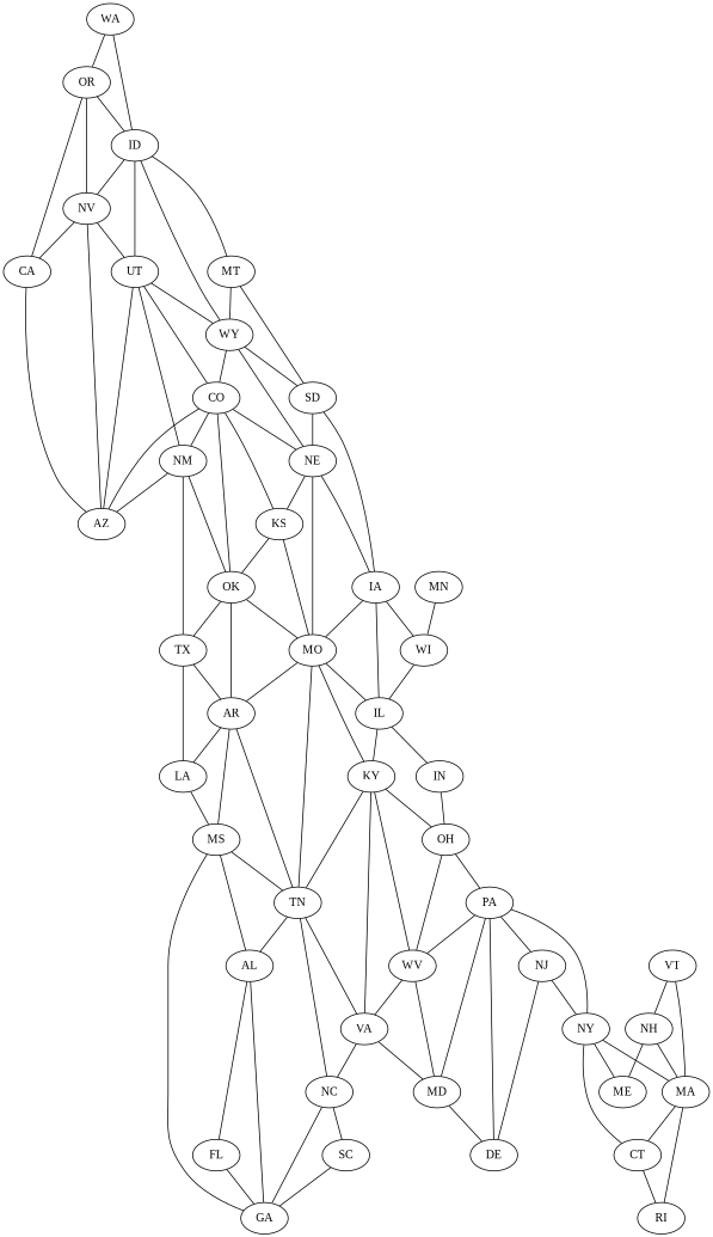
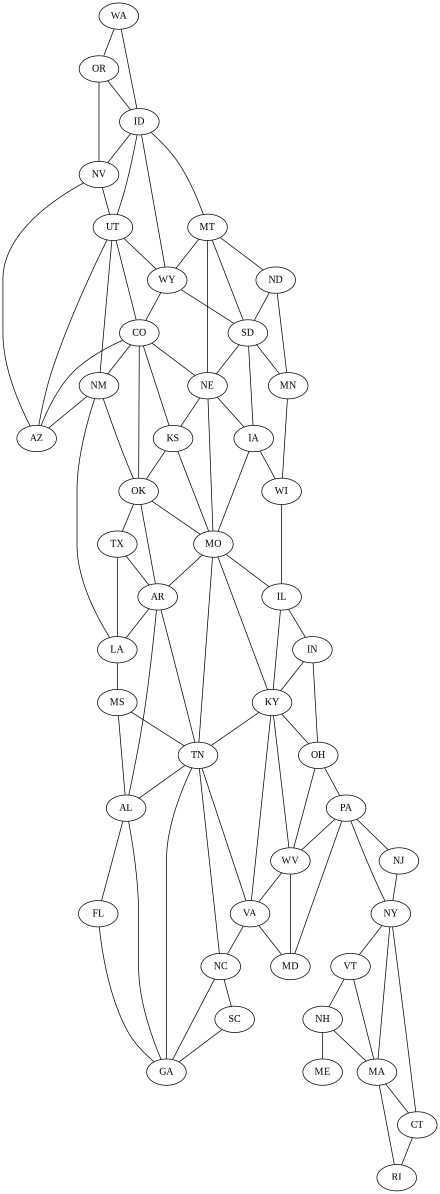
  graph {
    fontname="Liberation Serif"
    node [fontname="Liberation Serif"]
    edge [fontname="Liberation Serif"]
    WA
    OR
    ID
-   CA
    NV
    UT
    WY
    MT
    AZ
    CO
    NM
    SD
    NE
    KS
    OK
    TX
+   ND
    MN
    IA
    MO
    AR
    LA
    WI
    IL
    KY
    TN
    MS
    IN
    OH
    WV
    VA
    AL
    GA
    NC
    FL
    PA
    MD
    NY
    NJ
-   DE
    SC
    VT
    MA
    CT
    NH
    RI
    ME
    WA -- OR
    WA -- ID
    OR -- ID
-   OR -- CA
    OR -- NV
    ID -- NV
    ID -- UT
    ID -- WY
    ID -- MT
-   CA -- AZ
-   NV -- CA
    NV -- UT
    NV -- AZ
    UT -- WY
    UT -- AZ
    UT -- CO
    UT -- NM
    WY -- CO
    WY -- SD
-   WY -- NE
+   MT -- NE
    MT -- WY
    MT -- SD
+   MT -- ND
    CO -- AZ
    CO -- NM
    CO -- NE
    CO -- KS
    CO -- OK
    NM -- AZ
    NM -- OK
-   NM -- TX
+   NM -- LA
    SD -- NE
+   SD -- MN
    SD -- IA
    NE -- KS
    NE -- IA
    NE -- MO
    KS -- OK
    KS -- MO
    OK -- TX
    OK -- MO
    OK -- AR
    TX -- AR
    TX -- LA
+   ND -- SD
+   ND -- MN
    MN -- WI
    IA -- MO
    IA -- WI
-   IA -- IL
    MO -- AR
    MO -- IL
    MO -- KY
    MO -- TN
    AR -- LA
    AR -- TN
-   AR -- MS
+   AR -- AL
    LA -- MS
    WI -- IL
    IL -- KY
    IL -- IN
    KY -- TN
    KY -- OH
    KY -- WV
    KY -- VA
    TN -- VA
    TN -- AL
-   MS -- GA
+   TN -- GA
    TN -- NC
    MS -- TN
    MS -- AL
+   IN -- KY
    IN -- OH
    OH -- WV
    OH -- PA
    WV -- VA
    WV -- MD
    VA -- NC
    VA -- MD
    AL -- GA
    AL -- FL
    NC -- GA
    NC -- SC
    FL -- GA
    PA -- WV
    PA -- MD
    PA -- NY
    PA -- NJ
-   PA -- DE
-   MD -- DE
-   NY -- ME
+   NY -- VT
    NY -- MA
    NY -- CT
    NJ -- NY
-   NJ -- DE
    SC -- GA
    VT -- MA
    VT -- NH
    MA -- CT
    MA -- RI
    CT -- RI
    NH -- MA
    NH -- ME
  }
